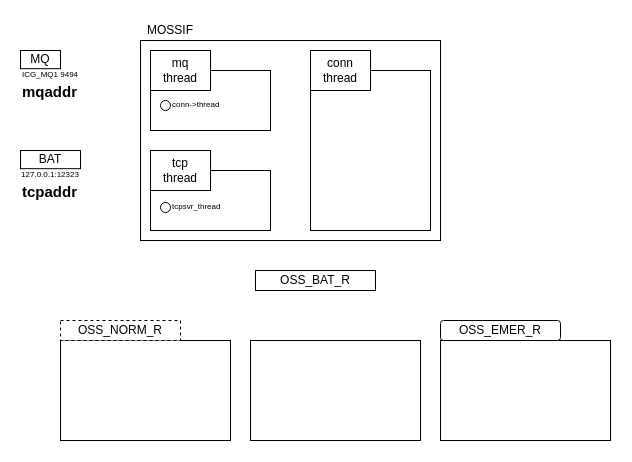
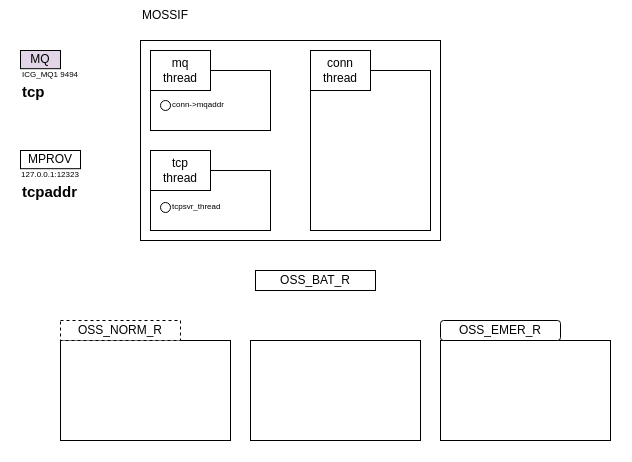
  <mxCell id="0" />
  <mxCell id="1" parent="0" />
  <mxCell id="2" value="" style="rounded=0;whiteSpace=wrap;html=1;" vertex="1" parent="1"><mxGeometry x="60" y="340" width="170" height="100" as="geometry" /></mxCell>
  <mxCell id="3" value="" style="rounded=0;whiteSpace=wrap;html=1;" vertex="1" parent="1"><mxGeometry x="440" y="340" width="170" height="100" as="geometry" /></mxCell>
  <mxCell id="4" value="" style="rounded=0;whiteSpace=wrap;html=1;" vertex="1" parent="1"><mxGeometry x="250" y="340" width="170" height="100" as="geometry" /></mxCell>
  <mxCell id="5" value="" style="rounded=0;whiteSpace=wrap;html=1;" parent="1" vertex="1"><mxGeometry x="140" y="40" width="300" height="200" as="geometry" /></mxCell>
  <mxCell id="6" value="" style="rounded=0;whiteSpace=wrap;html=1;" parent="1" vertex="1"><mxGeometry x="310" y="70" width="120" height="160" as="geometry" /></mxCell>
  <mxCell id="7" value="conn thread" style="rounded=0;whiteSpace=wrap;html=1;" parent="1" vertex="1"><mxGeometry x="310" y="50" width="60" height="40" as="geometry" /></mxCell>
  <mxCell id="8" value="" style="rounded=0;whiteSpace=wrap;html=1;" parent="1" vertex="1"><mxGeometry x="150" y="70" width="120" height="60" as="geometry" /></mxCell>
  <mxCell id="9" value="mq&lt;br&gt;&lt;div&gt;thread&lt;/div&gt;" style="rounded=0;whiteSpace=wrap;html=1;" parent="1" vertex="1"><mxGeometry x="150" y="50" width="60" height="40" as="geometry" /></mxCell>
  <mxCell id="10" value="" style="rounded=0;whiteSpace=wrap;html=1;align=left;" parent="1" vertex="1"><mxGeometry x="150" y="170" width="120" height="60" as="geometry" /></mxCell>
  <mxCell id="11" value="tcp&lt;br&gt;&lt;div&gt;thread&lt;/div&gt;" style="rounded=0;whiteSpace=wrap;html=1;" parent="1" vertex="1"><mxGeometry x="150" y="150" width="60" height="40" as="geometry" /></mxCell>
  <mxCell id="12" value="" style="group" parent="1" vertex="1" connectable="0"><mxGeometry x="160" y="98" width="70" height="12" as="geometry" /></mxCell>
  <mxCell id="13" value="" style="ellipse;whiteSpace=wrap;html=1;aspect=fixed;" parent="12" vertex="1"><mxGeometry y="2" width="10" height="10" as="geometry" /></mxCell>
- <mxCell id="14" value="&lt;font style=&quot;font-size: 8px;&quot;&gt;conn-&amp;gt;thread&lt;/font&gt;" style="text;html=1;align=left;verticalAlign=middle;whiteSpace=wrap;rounded=0;" parent="12" vertex="1"><mxGeometry x="10" width="60" height="10" as="geometry" /></mxCell>
- <mxCell id="15" value="MOSSIF" style="text;html=1;align=center;verticalAlign=middle;whiteSpace=wrap;rounded=0;" parent="1" vertex="1"><mxGeometry x="140" y="20" width="60" height="20" as="geometry" /></mxCell>
+ <mxCell id="14" value="&lt;font style=&quot;font-size: 8px;&quot;&gt;conn-&amp;gt;mqaddr&lt;/font&gt;" style="text;html=1;align=left;verticalAlign=middle;whiteSpace=wrap;rounded=0;" parent="12" vertex="1"><mxGeometry x="10" width="60" height="10" as="geometry" /></mxCell>
+ <mxCell id="15" value="MOSSIF" style="text;html=1;align=center;verticalAlign=middle;whiteSpace=wrap;rounded=0;" parent="1" vertex="1"><mxGeometry x="135" y="5" width="60" height="20" as="geometry" /></mxCell>
  <mxCell id="16" value="" style="group" parent="1" vertex="1" connectable="0"><mxGeometry x="20" y="150" width="120" height="100" as="geometry" /></mxCell>
- <mxCell id="17" value="BAT" style="rounded=0;whiteSpace=wrap;html=1;" parent="16" vertex="1"><mxGeometry width="60" height="18.182" as="geometry" /></mxCell>
+ <mxCell id="17" value="MPROV" style="rounded=0;whiteSpace=wrap;html=1;" parent="16" vertex="1"><mxGeometry width="60" height="18.182" as="geometry" /></mxCell>
  <mxCell id="18" value="&lt;font style=&quot;font-size: 8px;&quot;&gt;127.0.0.1:12323&lt;/font&gt;" style="text;html=1;align=center;verticalAlign=middle;whiteSpace=wrap;rounded=0;" parent="16" vertex="1"><mxGeometry y="18.182" width="60" height="9.091" as="geometry" /></mxCell>
  <mxCell id="19" value="&lt;h1 style=&quot;margin-top: 0px;&quot;&gt;&lt;font style=&quot;font-size: 15px;&quot;&gt;tcpaddr&lt;/font&gt;&lt;/h1&gt;&lt;div&gt;&lt;br&gt;&lt;/div&gt;" style="text;html=1;whiteSpace=wrap;overflow=hidden;rounded=0;" parent="16" vertex="1"><mxGeometry y="18.182" width="120" height="81.818" as="geometry" /></mxCell>
  <mxCell id="20" value="" style="group" parent="1" vertex="1" connectable="0"><mxGeometry x="20" y="50" width="120" height="100" as="geometry" /></mxCell>
- <mxCell id="21" value="MQ" style="rounded=0;whiteSpace=wrap;html=1;" parent="20" vertex="1"><mxGeometry width="40" height="18.182" as="geometry" /></mxCell>
+ <mxCell id="21" value="MQ" style="rounded=0;whiteSpace=wrap;html=1;fillColor=#e1d5e7;" parent="20" vertex="1"><mxGeometry width="40" height="18.182" as="geometry" /></mxCell>
  <mxCell id="22" value="&lt;font style=&quot;font-size: 8px;&quot;&gt;ICG_MQ1&amp;nbsp;&lt;/font&gt;&lt;span style=&quot;font-size: 8px; background-color: transparent; color: light-dark(rgb(0, 0, 0), rgb(255, 255, 255));&quot;&gt;9494&lt;/span&gt;" style="text;html=1;align=left;verticalAlign=middle;whiteSpace=wrap;rounded=0;" parent="20" vertex="1"><mxGeometry y="18.182" width="60" height="9.091" as="geometry" /></mxCell>
- <mxCell id="23" value="&lt;h1 style=&quot;margin-top: 0px;&quot;&gt;&lt;font style=&quot;font-size: 15px;&quot;&gt;mqaddr&lt;/font&gt;&lt;/h1&gt;&lt;div&gt;&lt;br&gt;&lt;/div&gt;" style="text;html=1;whiteSpace=wrap;overflow=hidden;rounded=0;" parent="20" vertex="1"><mxGeometry y="18.182" width="120" height="81.818" as="geometry" /></mxCell>
+ <mxCell id="23" value="&lt;h1 style=&quot;margin-top: 0px;&quot;&gt;&lt;font style=&quot;font-size: 15px;&quot;&gt;tcp&lt;/font&gt;&lt;/h1&gt;&lt;div&gt;&lt;br&gt;&lt;/div&gt;" style="text;html=1;whiteSpace=wrap;overflow=hidden;rounded=0;" parent="20" vertex="1"><mxGeometry y="18.182" width="120" height="81.818" as="geometry" /></mxCell>
  <mxCell id="24" value="" style="ellipse;whiteSpace=wrap;html=1;aspect=fixed;" parent="1" vertex="1"><mxGeometry x="160" y="202" width="10" height="10" as="geometry" /></mxCell>
  <mxCell id="25" value="&lt;font style=&quot;font-size: 8px;&quot;&gt;tcpsvr_thread&lt;/font&gt;" style="text;html=1;align=left;verticalAlign=middle;whiteSpace=wrap;rounded=0;" parent="1" vertex="1"><mxGeometry x="170" y="200" width="60" height="10" as="geometry" /></mxCell>
  <mxCell id="26" value="OSS_NORM_R" style="rounded=0;whiteSpace=wrap;html=1;dashed=1;" vertex="1" parent="1"><mxGeometry x="60" y="320" width="120" height="20" as="geometry" /></mxCell>
  <mxCell id="27" value="OSS_EMER_R" style="whiteSpace=wrap;html=1;rounded=1;" vertex="1" parent="1"><mxGeometry x="440" y="320" width="120" height="20" as="geometry" /></mxCell>
  <mxCell id="28" value="OSS_BAT_R" style="rounded=0;whiteSpace=wrap;html=1;" vertex="1" parent="1"><mxGeometry x="255" y="270" width="120" height="20" as="geometry" /></mxCell>
